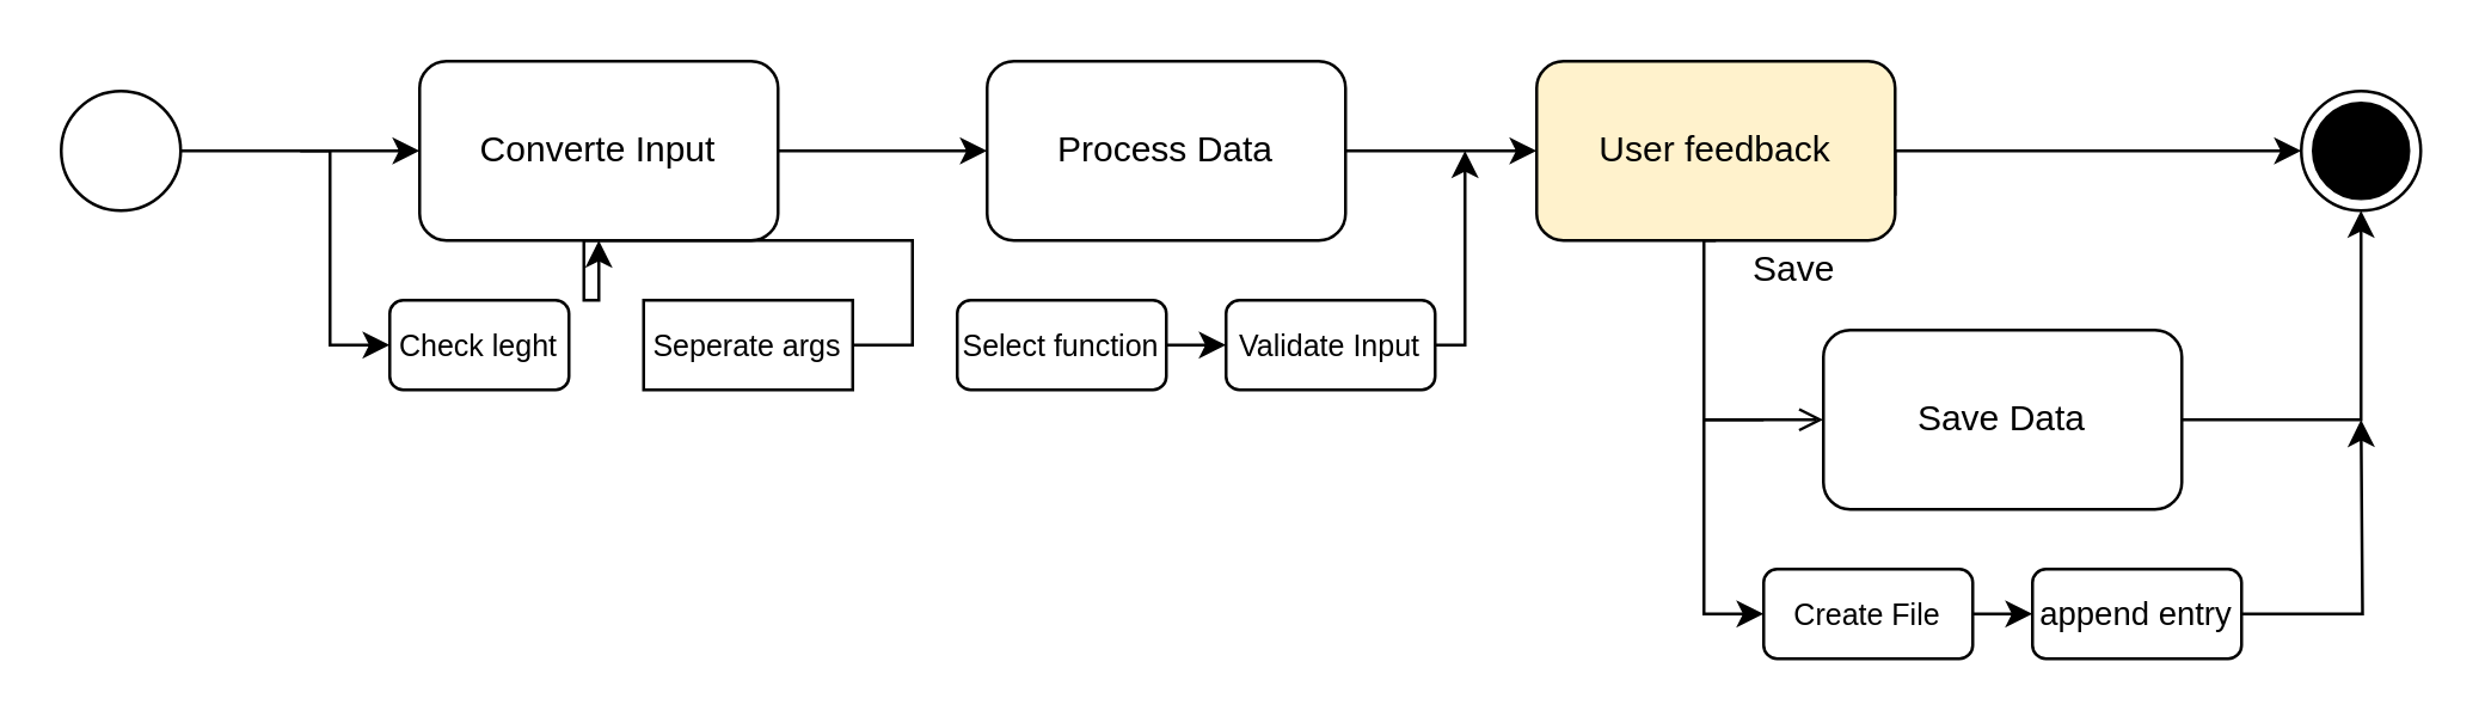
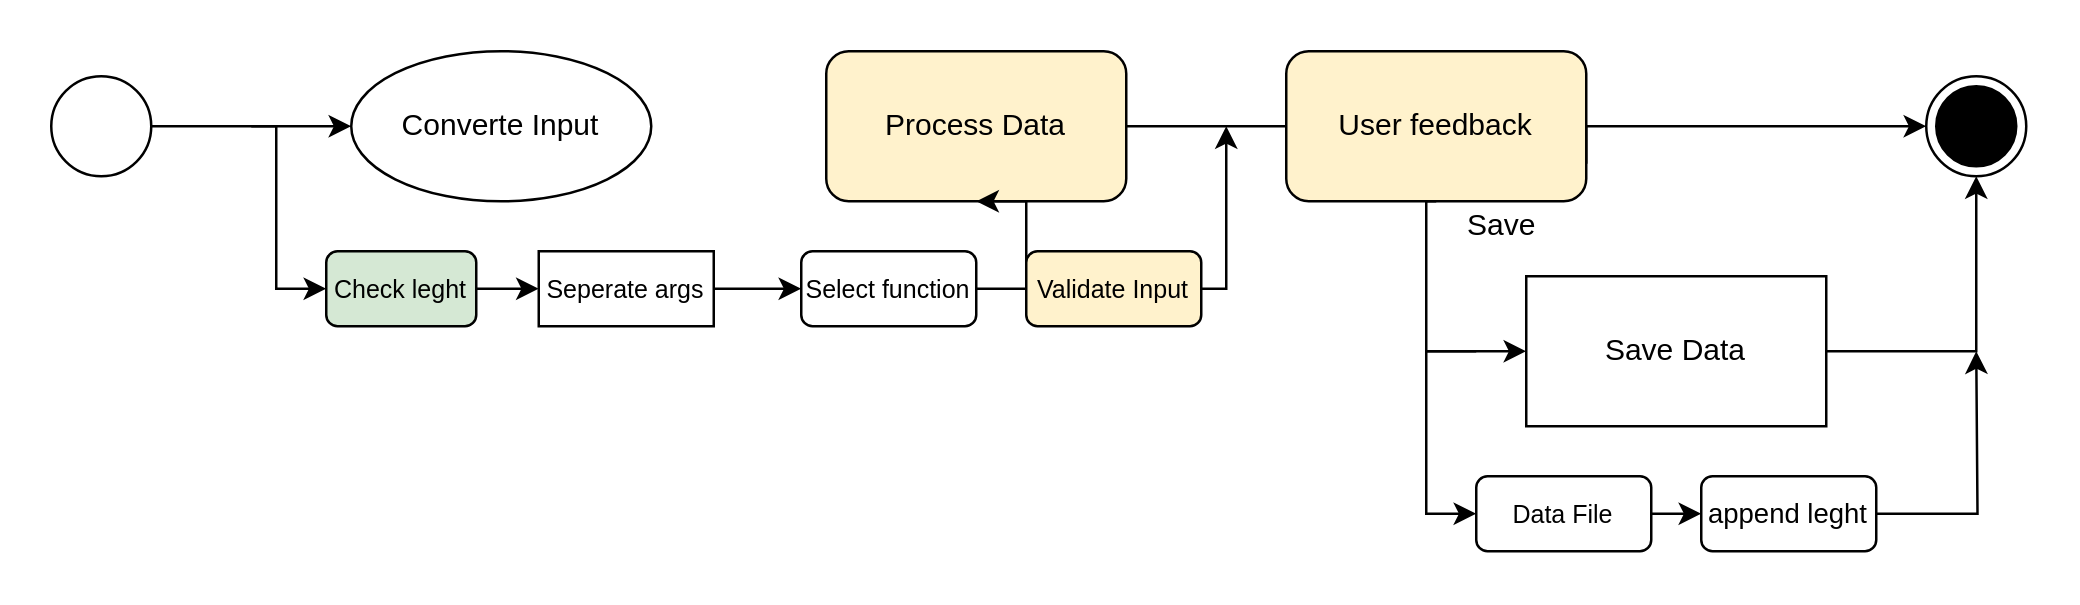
  <mxCell id="0" />
  <mxCell id="1" parent="0" />
  <mxCell id="2" style="edgeStyle=orthogonalEdgeStyle;rounded=0;orthogonalLoop=1;jettySize=auto;html=1;exitX=1;exitY=0.5;exitDx=0;exitDy=0;" edge="1" parent="1" source="3" target="4"><mxGeometry relative="1" as="geometry"><mxPoint x="140" y="49.862" as="targetPoint" /></mxGeometry></mxCell>
  <mxCell id="3" value="" style="ellipse;whiteSpace=wrap;html=1;" vertex="1" parent="1"><mxGeometry x="20" y="30" width="40" height="40" as="geometry" /></mxCell>
- <mxCell id="4" value="Converte Input" style="rounded=1;whiteSpace=wrap;html=1;" vertex="1" parent="1"><mxGeometry x="140" y="20.002" width="120" height="60" as="geometry" /></mxCell>
- <mxCell id="5" style="edgeStyle=orthogonalEdgeStyle;rounded=0;orthogonalLoop=1;jettySize=auto;html=1;exitX=1;exitY=0.5;exitDx=0;exitDy=0;" edge="1" parent="1" target="6" source="4"><mxGeometry relative="1" as="geometry"><mxPoint x="460" y="49.862" as="targetPoint" /><mxPoint x="380" y="50" as="sourcePoint" /><Array as="points"><mxPoint x="300" y="50" /><mxPoint x="300" y="50" /></Array></mxGeometry></mxCell>
- <mxCell id="6" value="Process Data" style="rounded=1;whiteSpace=wrap;html=1;" vertex="1" parent="1"><mxGeometry x="330" y="20.002" width="120" height="60" as="geometry" /></mxCell>
- <mxCell id="7" style="edgeStyle=orthogonalEdgeStyle;rounded=0;orthogonalLoop=1;jettySize=auto;html=1;exitX=1;exitY=0.5;exitDx=0;exitDy=0;" edge="1" parent="1" target="10" source="6"><mxGeometry relative="1" as="geometry"><mxPoint x="660" y="49.862" as="targetPoint" /><mxPoint x="580" y="50" as="sourcePoint" /></mxGeometry></mxCell>
+ <mxCell id="4" value="Converte Input" style="ellipse;whiteSpace=wrap;html=1;" vertex="1" parent="1"><mxGeometry x="140" y="20.002" width="120" height="60" as="geometry" /></mxCell>
+ <mxCell id="6" value="Process Data" style="rounded=1;whiteSpace=wrap;html=1;fillColor=#fff2cc;" vertex="1" parent="1"><mxGeometry x="330" y="20.002" width="120" height="60" as="geometry" /></mxCell>
+ <mxCell id="7" style="edgeStyle=orthogonalEdgeStyle;rounded=0;orthogonalLoop=1;jettySize=auto;html=1;exitX=1;exitY=0.5;exitDx=0;exitDy=0;endArrow=none;" edge="1" parent="1" target="10" source="6"><mxGeometry relative="1" as="geometry"><mxPoint x="660" y="49.862" as="targetPoint" /><mxPoint x="580" y="50" as="sourcePoint" /></mxGeometry></mxCell>
  <mxCell id="8" style="edgeStyle=orthogonalEdgeStyle;rounded=0;orthogonalLoop=1;jettySize=auto;html=1;exitX=1;exitY=0.75;exitDx=0;exitDy=0;entryX=0;entryY=0.5;entryDx=0;entryDy=0;fontSize=7;" edge="1" parent="1" source="10" target="11"><mxGeometry relative="1" as="geometry"><Array as="points"><mxPoint x="634" y="50" /></Array></mxGeometry></mxCell>
- <mxCell id="9" style="edgeStyle=orthogonalEdgeStyle;rounded=0;orthogonalLoop=1;jettySize=auto;html=1;exitX=0.5;exitY=1;exitDx=0;exitDy=0;entryX=0;entryY=0.5;entryDx=0;entryDy=0;fontSize=7;endArrow=open;" edge="1" parent="1" source="10" target="25"><mxGeometry relative="1" as="geometry"><Array as="points"><mxPoint x="570" y="80" /><mxPoint x="570" y="140" /></Array></mxGeometry></mxCell>
+ <mxCell id="9" style="edgeStyle=orthogonalEdgeStyle;rounded=0;orthogonalLoop=1;jettySize=auto;html=1;exitX=0.5;exitY=1;exitDx=0;exitDy=0;entryX=0;entryY=0.5;entryDx=0;entryDy=0;fontSize=7;" edge="1" parent="1" source="10" target="25"><mxGeometry relative="1" as="geometry"><Array as="points"><mxPoint x="570" y="80" /><mxPoint x="570" y="140" /></Array></mxGeometry></mxCell>
  <mxCell id="10" value="User feedback" style="rounded=1;whiteSpace=wrap;html=1;fillColor=#fff2cc;" vertex="1" parent="1"><mxGeometry x="514" y="20.002" width="120" height="60" as="geometry" /></mxCell>
  <mxCell id="11" value="" style="ellipse;html=1;shape=endState;fillColor=#000000;fontSize=7;" vertex="1" parent="1"><mxGeometry x="770" y="30" width="40" height="40" as="geometry" /></mxCell>
  <mxCell id="12" style="edgeStyle=orthogonalEdgeStyle;rounded=0;orthogonalLoop=1;jettySize=auto;html=1;exitX=0;exitY=0.5;exitDx=0;exitDy=0;fontSize=7;entryX=0;entryY=0.5;entryDx=0;entryDy=0;" edge="1" parent="1" target="14"><mxGeometry relative="1" as="geometry"><mxPoint x="100" y="50" as="sourcePoint" /><Array as="points"><mxPoint x="110" y="50" /><mxPoint x="110" y="115" /></Array></mxGeometry></mxCell>
- <mxCell id="14" value="&lt;font style=&quot;font-size: 10px&quot;&gt;Check leght&lt;/font&gt;" style="rounded=1;whiteSpace=wrap;html=1;strokeColor=#000000;fontSize=7;" vertex="1" parent="1"><mxGeometry x="130" y="100" width="60" height="30" as="geometry" /></mxCell>
- <mxCell id="15" style="edgeStyle=orthogonalEdgeStyle;rounded=0;orthogonalLoop=1;jettySize=auto;html=1;exitX=1;exitY=0.5;exitDx=0;exitDy=0;fontSize=7;" edge="1" parent="1" source="16" target="4"><mxGeometry relative="1" as="geometry"><mxPoint x="290" y="114.69" as="targetPoint" /></mxGeometry></mxCell>
+ <mxCell id="13" style="edgeStyle=orthogonalEdgeStyle;rounded=0;orthogonalLoop=1;jettySize=auto;html=1;exitX=1;exitY=0.5;exitDx=0;exitDy=0;entryX=0;entryY=0.5;entryDx=0;entryDy=0;fontSize=7;" edge="1" parent="1" source="14" target="16"><mxGeometry relative="1" as="geometry" /></mxCell>
+ <mxCell id="14" value="&lt;font style=&quot;font-size: 10px&quot;&gt;Check leght&lt;/font&gt;" style="rounded=1;whiteSpace=wrap;html=1;strokeColor=#000000;fontSize=7;fillColor=#d5e8d4;" vertex="1" parent="1"><mxGeometry x="130" y="100" width="60" height="30" as="geometry" /></mxCell>
+ <mxCell id="15" style="edgeStyle=orthogonalEdgeStyle;rounded=0;orthogonalLoop=1;jettySize=auto;html=1;exitX=1;exitY=0.5;exitDx=0;exitDy=0;fontSize=7;entryX=0;entryY=0.5;entryDx=0;entryDy=0;" edge="1" parent="1" source="16" target="18"><mxGeometry relative="1" as="geometry"><mxPoint x="290" y="114.69" as="targetPoint" /></mxGeometry></mxCell>
  <mxCell id="16" value="&lt;font size=&quot;1&quot;&gt;Seperate args&lt;/font&gt;" style="whiteSpace=wrap;html=1;strokeColor=#000000;fontSize=7;rounded=0;" vertex="1" parent="1"><mxGeometry x="215" y="100" width="70" height="30" as="geometry" /></mxCell>
- <mxCell id="17" style="edgeStyle=orthogonalEdgeStyle;rounded=0;orthogonalLoop=1;jettySize=auto;html=1;exitX=1;exitY=0.5;exitDx=0;exitDy=0;entryX=0;entryY=0.5;entryDx=0;entryDy=0;fontSize=7;" edge="1" parent="1" source="18" target="28"><mxGeometry relative="1" as="geometry" /></mxCell>
+ <mxCell id="17" style="edgeStyle=orthogonalEdgeStyle;rounded=0;orthogonalLoop=1;jettySize=auto;html=1;exitX=1;exitY=0.5;exitDx=0;exitDy=0;fontSize=7;" edge="1" parent="1" source="18" target="6"><mxGeometry relative="1" as="geometry" /></mxCell>
  <mxCell id="18" value="&lt;font style=&quot;font-size: 10px&quot;&gt;Select function&lt;/font&gt;" style="rounded=1;whiteSpace=wrap;html=1;strokeColor=#000000;fontSize=7;" vertex="1" parent="1"><mxGeometry x="320" y="100" width="70" height="30" as="geometry" /></mxCell>
  <mxCell id="19" style="edgeStyle=orthogonalEdgeStyle;rounded=0;orthogonalLoop=1;jettySize=auto;html=1;exitX=0;exitY=0.5;exitDx=0;exitDy=0;fontSize=7;entryX=0;entryY=0.5;entryDx=0;entryDy=0;" edge="1" parent="1" target="21"><mxGeometry relative="1" as="geometry"><mxPoint x="590" y="140" as="sourcePoint" /><Array as="points"><mxPoint x="570" y="140" /><mxPoint x="570" y="205" /></Array></mxGeometry></mxCell>
  <mxCell id="20" style="edgeStyle=orthogonalEdgeStyle;rounded=0;orthogonalLoop=1;jettySize=auto;html=1;exitX=1;exitY=0.5;exitDx=0;exitDy=0;entryX=0;entryY=0.5;entryDx=0;entryDy=0;fontSize=7;" edge="1" parent="1" source="21" target="23"><mxGeometry relative="1" as="geometry" /></mxCell>
- <mxCell id="21" value="&lt;font style=&quot;font-size: 10px&quot;&gt;Create File&lt;/font&gt;" style="rounded=1;whiteSpace=wrap;html=1;strokeColor=#000000;fontSize=7;" vertex="1" parent="1"><mxGeometry x="590" y="190" width="70" height="30" as="geometry" /></mxCell>
+ <mxCell id="21" value="&lt;font style=&quot;font-size: 10px&quot;&gt;Data File&lt;/font&gt;" style="rounded=1;whiteSpace=wrap;html=1;strokeColor=#000000;fontSize=7;" vertex="1" parent="1"><mxGeometry x="590" y="190" width="70" height="30" as="geometry" /></mxCell>
  <mxCell id="22" style="edgeStyle=orthogonalEdgeStyle;rounded=0;orthogonalLoop=1;jettySize=auto;html=1;exitX=1;exitY=0.5;exitDx=0;exitDy=0;fontSize=7;" edge="1" parent="1" source="23"><mxGeometry relative="1" as="geometry"><mxPoint x="790" y="140" as="targetPoint" /></mxGeometry></mxCell>
- <mxCell id="23" value="&lt;font style=&quot;font-size: 11px&quot;&gt;append entry&lt;/font&gt;" style="rounded=1;whiteSpace=wrap;html=1;strokeColor=#000000;fontSize=7;" vertex="1" parent="1"><mxGeometry x="680" y="190" width="70" height="30" as="geometry" /></mxCell>
+ <mxCell id="23" value="&lt;font style=&quot;font-size: 11px&quot;&gt;append leght&lt;/font&gt;" style="rounded=1;whiteSpace=wrap;html=1;strokeColor=#000000;fontSize=7;" vertex="1" parent="1"><mxGeometry x="680" y="190" width="70" height="30" as="geometry" /></mxCell>
  <mxCell id="24" style="edgeStyle=orthogonalEdgeStyle;rounded=0;orthogonalLoop=1;jettySize=auto;html=1;exitX=1;exitY=0.5;exitDx=0;exitDy=0;entryX=0.5;entryY=1;entryDx=0;entryDy=0;fontSize=7;" edge="1" parent="1" source="25" target="11"><mxGeometry relative="1" as="geometry"><Array as="points"><mxPoint x="790" y="140" /></Array></mxGeometry></mxCell>
- <mxCell id="25" value="Save Data" style="rounded=1;whiteSpace=wrap;html=1;" vertex="1" parent="1"><mxGeometry x="610" y="110.002" width="120" height="60" as="geometry" /></mxCell>
+ <mxCell id="25" value="Save Data" style="whiteSpace=wrap;html=1;rounded=0;" vertex="1" parent="1"><mxGeometry x="610" y="110.002" width="120" height="60" as="geometry" /></mxCell>
  <mxCell id="26" value="&lt;font style=&quot;font-size: 12px&quot;&gt;Save&lt;/font&gt;" style="text;html=1;align=center;verticalAlign=middle;resizable=0;points=[];autosize=1;fontSize=7;" vertex="1" parent="1"><mxGeometry x="580" y="80" width="40" height="20" as="geometry" /></mxCell>
  <mxCell id="27" style="edgeStyle=orthogonalEdgeStyle;rounded=0;orthogonalLoop=1;jettySize=auto;html=1;exitX=1;exitY=0.5;exitDx=0;exitDy=0;fontSize=7;" edge="1" parent="1" source="28"><mxGeometry relative="1" as="geometry"><mxPoint x="490" y="50" as="targetPoint" /><Array as="points"><mxPoint x="490" y="115" /></Array></mxGeometry></mxCell>
- <mxCell id="28" value="&lt;font style=&quot;font-size: 10px&quot;&gt;Validate Input&lt;/font&gt;" style="rounded=1;whiteSpace=wrap;html=1;strokeColor=#000000;fontSize=7;" vertex="1" parent="1"><mxGeometry x="410" y="100" width="70" height="30" as="geometry" /></mxCell>
+ <mxCell id="28" value="&lt;font style=&quot;font-size: 10px&quot;&gt;Validate Input&lt;/font&gt;" style="rounded=1;whiteSpace=wrap;html=1;strokeColor=#000000;fontSize=7;fillColor=#fff2cc;" vertex="1" parent="1"><mxGeometry x="410" y="100" width="70" height="30" as="geometry" /></mxCell>
